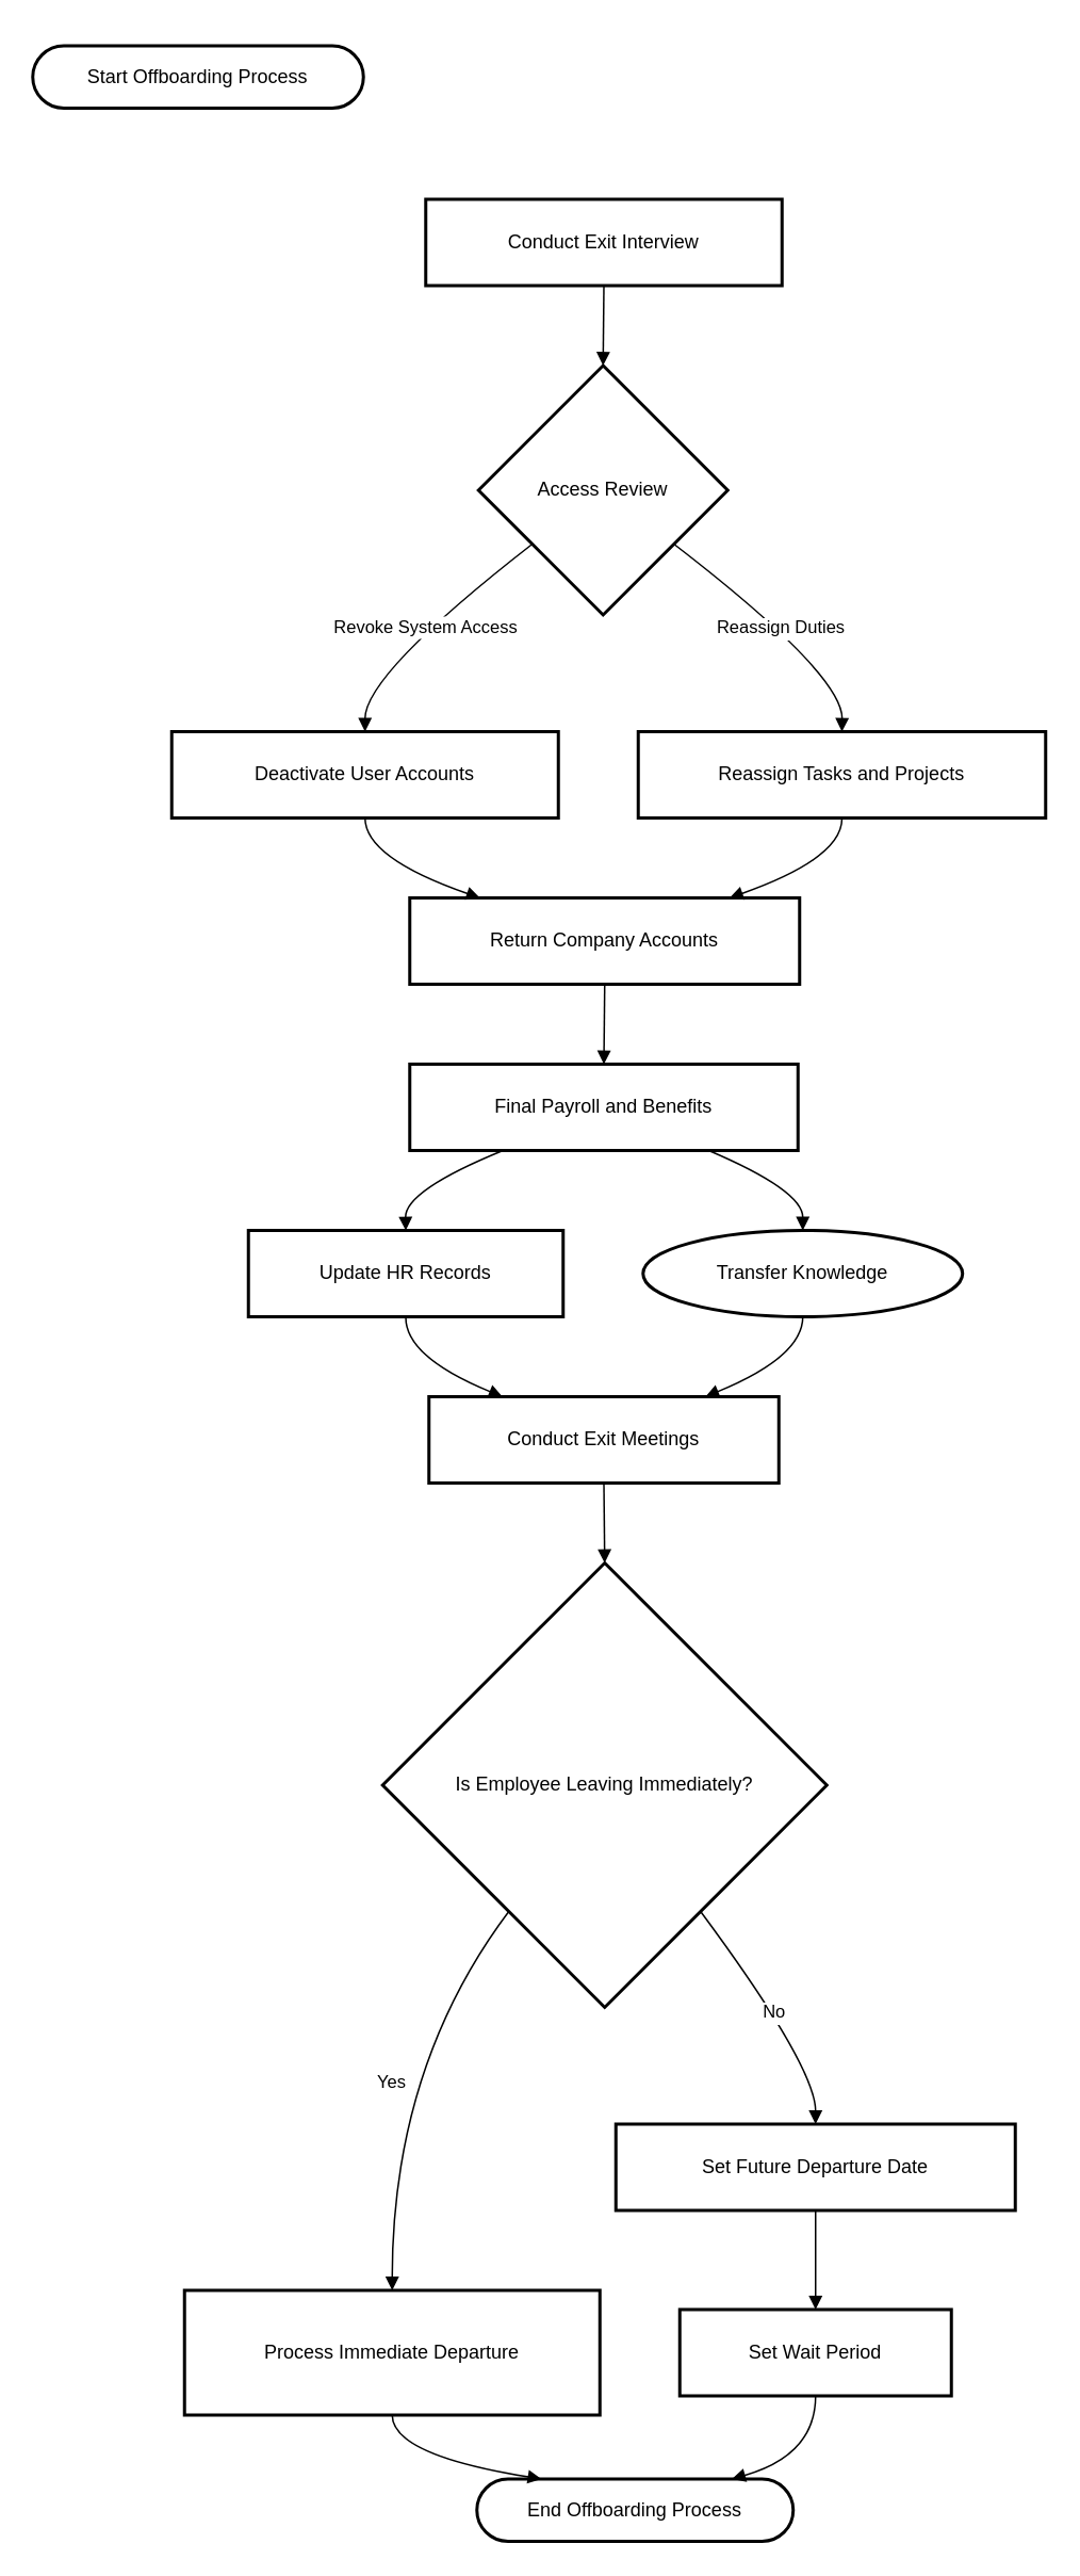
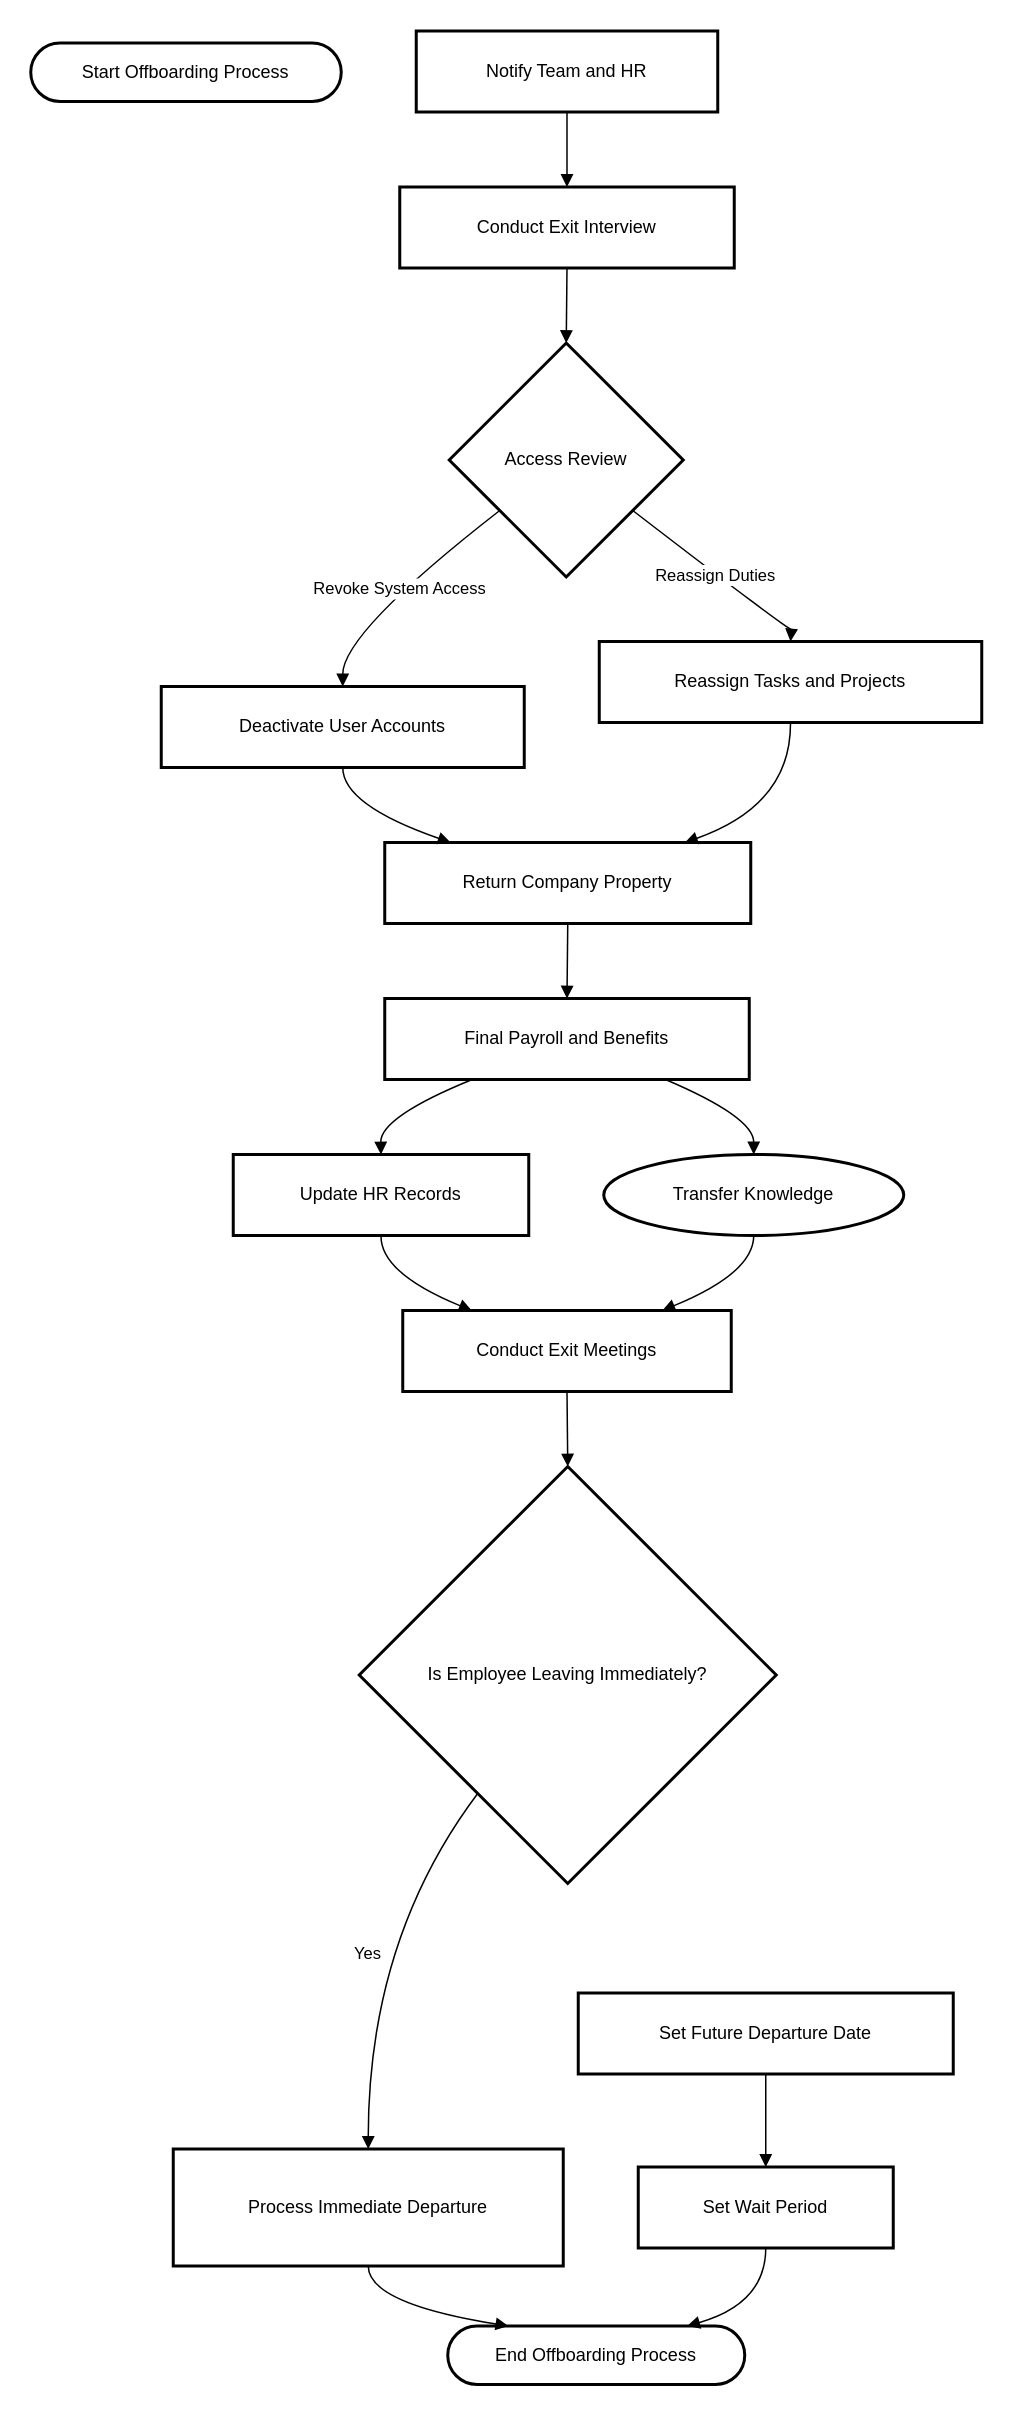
  <mxCell id="0" />
  <mxCell id="1" parent="0" />
  <mxCell id="2" value="Start Offboarding Process" style="rounded=1;whiteSpace=wrap;arcSize=50;strokeWidth=2;" vertex="1" parent="1"><mxGeometry x="20" y="28" width="207" height="39" as="geometry" /></mxCell>
+ <mxCell id="3" value="Notify Team and HR" style="whiteSpace=wrap;strokeWidth=2;" vertex="1" parent="1"><mxGeometry x="277" y="20" width="201" height="54" as="geometry" /></mxCell>
  <mxCell id="4" value="Conduct Exit Interview" style="whiteSpace=wrap;strokeWidth=2;" vertex="1" parent="1"><mxGeometry x="266" y="124" width="223" height="54" as="geometry" /></mxCell>
  <mxCell id="5" value="Access Review" style="rhombus;strokeWidth=2;whiteSpace=wrap;" vertex="1" parent="1"><mxGeometry x="299" y="228" width="156" height="156" as="geometry" /></mxCell>
  <mxCell id="6" value="Deactivate User Accounts" style="whiteSpace=wrap;strokeWidth=2;" vertex="1" parent="1"><mxGeometry x="107" y="457" width="242" height="54" as="geometry" /></mxCell>
- <mxCell id="7" value="Reassign Tasks and Projects" style="whiteSpace=wrap;strokeWidth=2;" vertex="1" parent="1"><mxGeometry x="399" y="457" width="255" height="54" as="geometry" /></mxCell>
- <mxCell id="8" value="Return Company Accounts" style="whiteSpace=wrap;strokeWidth=2;" vertex="1" parent="1"><mxGeometry x="256" y="561" width="244" height="54" as="geometry" /></mxCell>
+ <mxCell id="7" value="Reassign Tasks and Projects" style="whiteSpace=wrap;strokeWidth=2;" vertex="1" parent="1"><mxGeometry x="399" y="427" width="255" height="54" as="geometry" /></mxCell>
+ <mxCell id="8" value="Return Company Property" style="whiteSpace=wrap;strokeWidth=2;" vertex="1" parent="1"><mxGeometry x="256" y="561" width="244" height="54" as="geometry" /></mxCell>
  <mxCell id="9" value="Final Payroll and Benefits" style="whiteSpace=wrap;strokeWidth=2;" vertex="1" parent="1"><mxGeometry x="256" y="665" width="243" height="54" as="geometry" /></mxCell>
  <mxCell id="10" value="Update HR Records" style="whiteSpace=wrap;strokeWidth=2;" vertex="1" parent="1"><mxGeometry x="155" y="769" width="197" height="54" as="geometry" /></mxCell>
  <mxCell id="11" value="Transfer Knowledge" style="ellipse;whiteSpace=wrap;strokeWidth=2;" vertex="1" parent="1"><mxGeometry x="402" y="769" width="200" height="54" as="geometry" /></mxCell>
  <mxCell id="12" value="Conduct Exit Meetings" style="whiteSpace=wrap;strokeWidth=2;" vertex="1" parent="1"><mxGeometry x="268" y="873" width="219" height="54" as="geometry" /></mxCell>
  <mxCell id="13" value="Is Employee Leaving Immediately?" style="rhombus;strokeWidth=2;whiteSpace=wrap;" vertex="1" parent="1"><mxGeometry x="239" y="977" width="278" height="278" as="geometry" /></mxCell>
  <mxCell id="14" value="Process Immediate Departure" style="whiteSpace=wrap;strokeWidth=2;" vertex="1" parent="1"><mxGeometry x="115" y="1432" width="260" height="78" as="geometry" /></mxCell>
  <mxCell id="15" value="Set Future Departure Date" style="whiteSpace=wrap;strokeWidth=2;" vertex="1" parent="1"><mxGeometry x="385" y="1328" width="250" height="54" as="geometry" /></mxCell>
  <mxCell id="16" value="End Offboarding Process" style="rounded=1;whiteSpace=wrap;arcSize=50;strokeWidth=2;" vertex="1" parent="1"><mxGeometry x="298" y="1550" width="198" height="39" as="geometry" /></mxCell>
  <mxCell id="17" value="Set Wait Period" style="whiteSpace=wrap;strokeWidth=2;" vertex="1" parent="1"><mxGeometry x="425" y="1444" width="170" height="54" as="geometry" /></mxCell>
+ <mxCell id="18" value="" style="curved=1;startArrow=none;endArrow=block;exitX=0.5;exitY=1;entryX=0.5;entryY=0;" edge="1" parent="1" source="3" target="4"><mxGeometry relative="1" as="geometry"><Array as="points" /></mxGeometry></mxCell>
  <mxCell id="19" value="" style="curved=1;startArrow=none;endArrow=block;exitX=0.5;exitY=1;entryX=0.5;entryY=0;" edge="1" parent="1" source="4" target="5"><mxGeometry relative="1" as="geometry"><Array as="points" /></mxGeometry></mxCell>
  <mxCell id="20" value="Revoke System Access" style="curved=1;startArrow=none;endArrow=block;exitX=0;exitY=0.88;entryX=0.5;entryY=0;" edge="1" parent="1" source="5" target="6"><mxGeometry relative="1" as="geometry"><Array as="points"><mxPoint x="228" y="421" /></Array></mxGeometry></mxCell>
  <mxCell id="21" value="Reassign Duties" style="curved=1;startArrow=none;endArrow=block;exitX=1;exitY=0.88;entryX=0.5;entryY=0;" edge="1" parent="1" source="5" target="7"><mxGeometry relative="1" as="geometry"><Array as="points"><mxPoint x="527" y="421" /></Array></mxGeometry></mxCell>
  <mxCell id="22" value="" style="curved=1;startArrow=none;endArrow=block;exitX=0.5;exitY=1;entryX=0.18;entryY=0;" edge="1" parent="1" source="6" target="8"><mxGeometry relative="1" as="geometry"><Array as="points"><mxPoint x="228" y="536" /></Array></mxGeometry></mxCell>
  <mxCell id="23" value="" style="curved=1;startArrow=none;endArrow=block;exitX=0.5;exitY=1;entryX=0.82;entryY=0;" edge="1" parent="1" source="7" target="8"><mxGeometry relative="1" as="geometry"><Array as="points"><mxPoint x="527" y="536" /></Array></mxGeometry></mxCell>
  <mxCell id="24" value="" style="curved=1;startArrow=none;endArrow=block;exitX=0.5;exitY=1;entryX=0.5;entryY=0;" edge="1" parent="1" source="8" target="9"><mxGeometry relative="1" as="geometry"><Array as="points" /></mxGeometry></mxCell>
  <mxCell id="25" value="" style="curved=1;startArrow=none;endArrow=block;exitX=0.24;exitY=1;entryX=0.5;entryY=0;" edge="1" parent="1" source="9" target="10"><mxGeometry relative="1" as="geometry"><Array as="points"><mxPoint x="253" y="744" /></Array></mxGeometry></mxCell>
  <mxCell id="26" value="" style="curved=1;startArrow=none;endArrow=block;exitX=0.77;exitY=1;entryX=0.5;entryY=0;" edge="1" parent="1" source="9" target="11"><mxGeometry relative="1" as="geometry"><Array as="points"><mxPoint x="502" y="744" /></Array></mxGeometry></mxCell>
  <mxCell id="27" value="" style="curved=1;startArrow=none;endArrow=block;exitX=0.5;exitY=1;entryX=0.21;entryY=0;" edge="1" parent="1" source="10" target="12"><mxGeometry relative="1" as="geometry"><Array as="points"><mxPoint x="253" y="848" /></Array></mxGeometry></mxCell>
  <mxCell id="28" value="" style="curved=1;startArrow=none;endArrow=block;exitX=0.5;exitY=1;entryX=0.79;entryY=0;" edge="1" parent="1" source="11" target="12"><mxGeometry relative="1" as="geometry"><Array as="points"><mxPoint x="502" y="848" /></Array></mxGeometry></mxCell>
  <mxCell id="29" value="" style="curved=1;startArrow=none;endArrow=block;exitX=0.5;exitY=1;entryX=0.5;entryY=0;" edge="1" parent="1" source="12" target="13"><mxGeometry relative="1" as="geometry"><Array as="points" /></mxGeometry></mxCell>
  <mxCell id="30" value="Yes" style="curved=1;startArrow=none;endArrow=block;exitX=0.12;exitY=1;entryX=0.5;entryY=0;" edge="1" parent="1" source="13" target="14"><mxGeometry relative="1" as="geometry"><Array as="points"><mxPoint x="245" y="1292" /></Array></mxGeometry></mxCell>
- <mxCell id="31" value="No" style="curved=1;startArrow=none;endArrow=block;exitX=0.88;exitY=1;entryX=0.5;entryY=0;" edge="1" parent="1" source="13" target="15"><mxGeometry relative="1" as="geometry"><Array as="points"><mxPoint x="510" y="1292" /></Array></mxGeometry></mxCell>
  <mxCell id="32" value="" style="curved=1;startArrow=none;endArrow=block;exitX=0.5;exitY=1;entryX=0.21;entryY=0.01;" edge="1" parent="1" source="14" target="16"><mxGeometry relative="1" as="geometry"><Array as="points"><mxPoint x="245" y="1535" /></Array></mxGeometry></mxCell>
  <mxCell id="33" value="" style="curved=1;startArrow=none;endArrow=block;exitX=0.5;exitY=1;entryX=0.5;entryY=0;" edge="1" parent="1" source="15" target="17"><mxGeometry relative="1" as="geometry"><Array as="points" /></mxGeometry></mxCell>
  <mxCell id="34" value="" style="curved=1;startArrow=none;endArrow=block;exitX=0.5;exitY=1;entryX=0.8;entryY=0.01;" edge="1" parent="1" source="17" target="16"><mxGeometry relative="1" as="geometry"><Array as="points"><mxPoint x="510" y="1535" /></Array></mxGeometry></mxCell>
